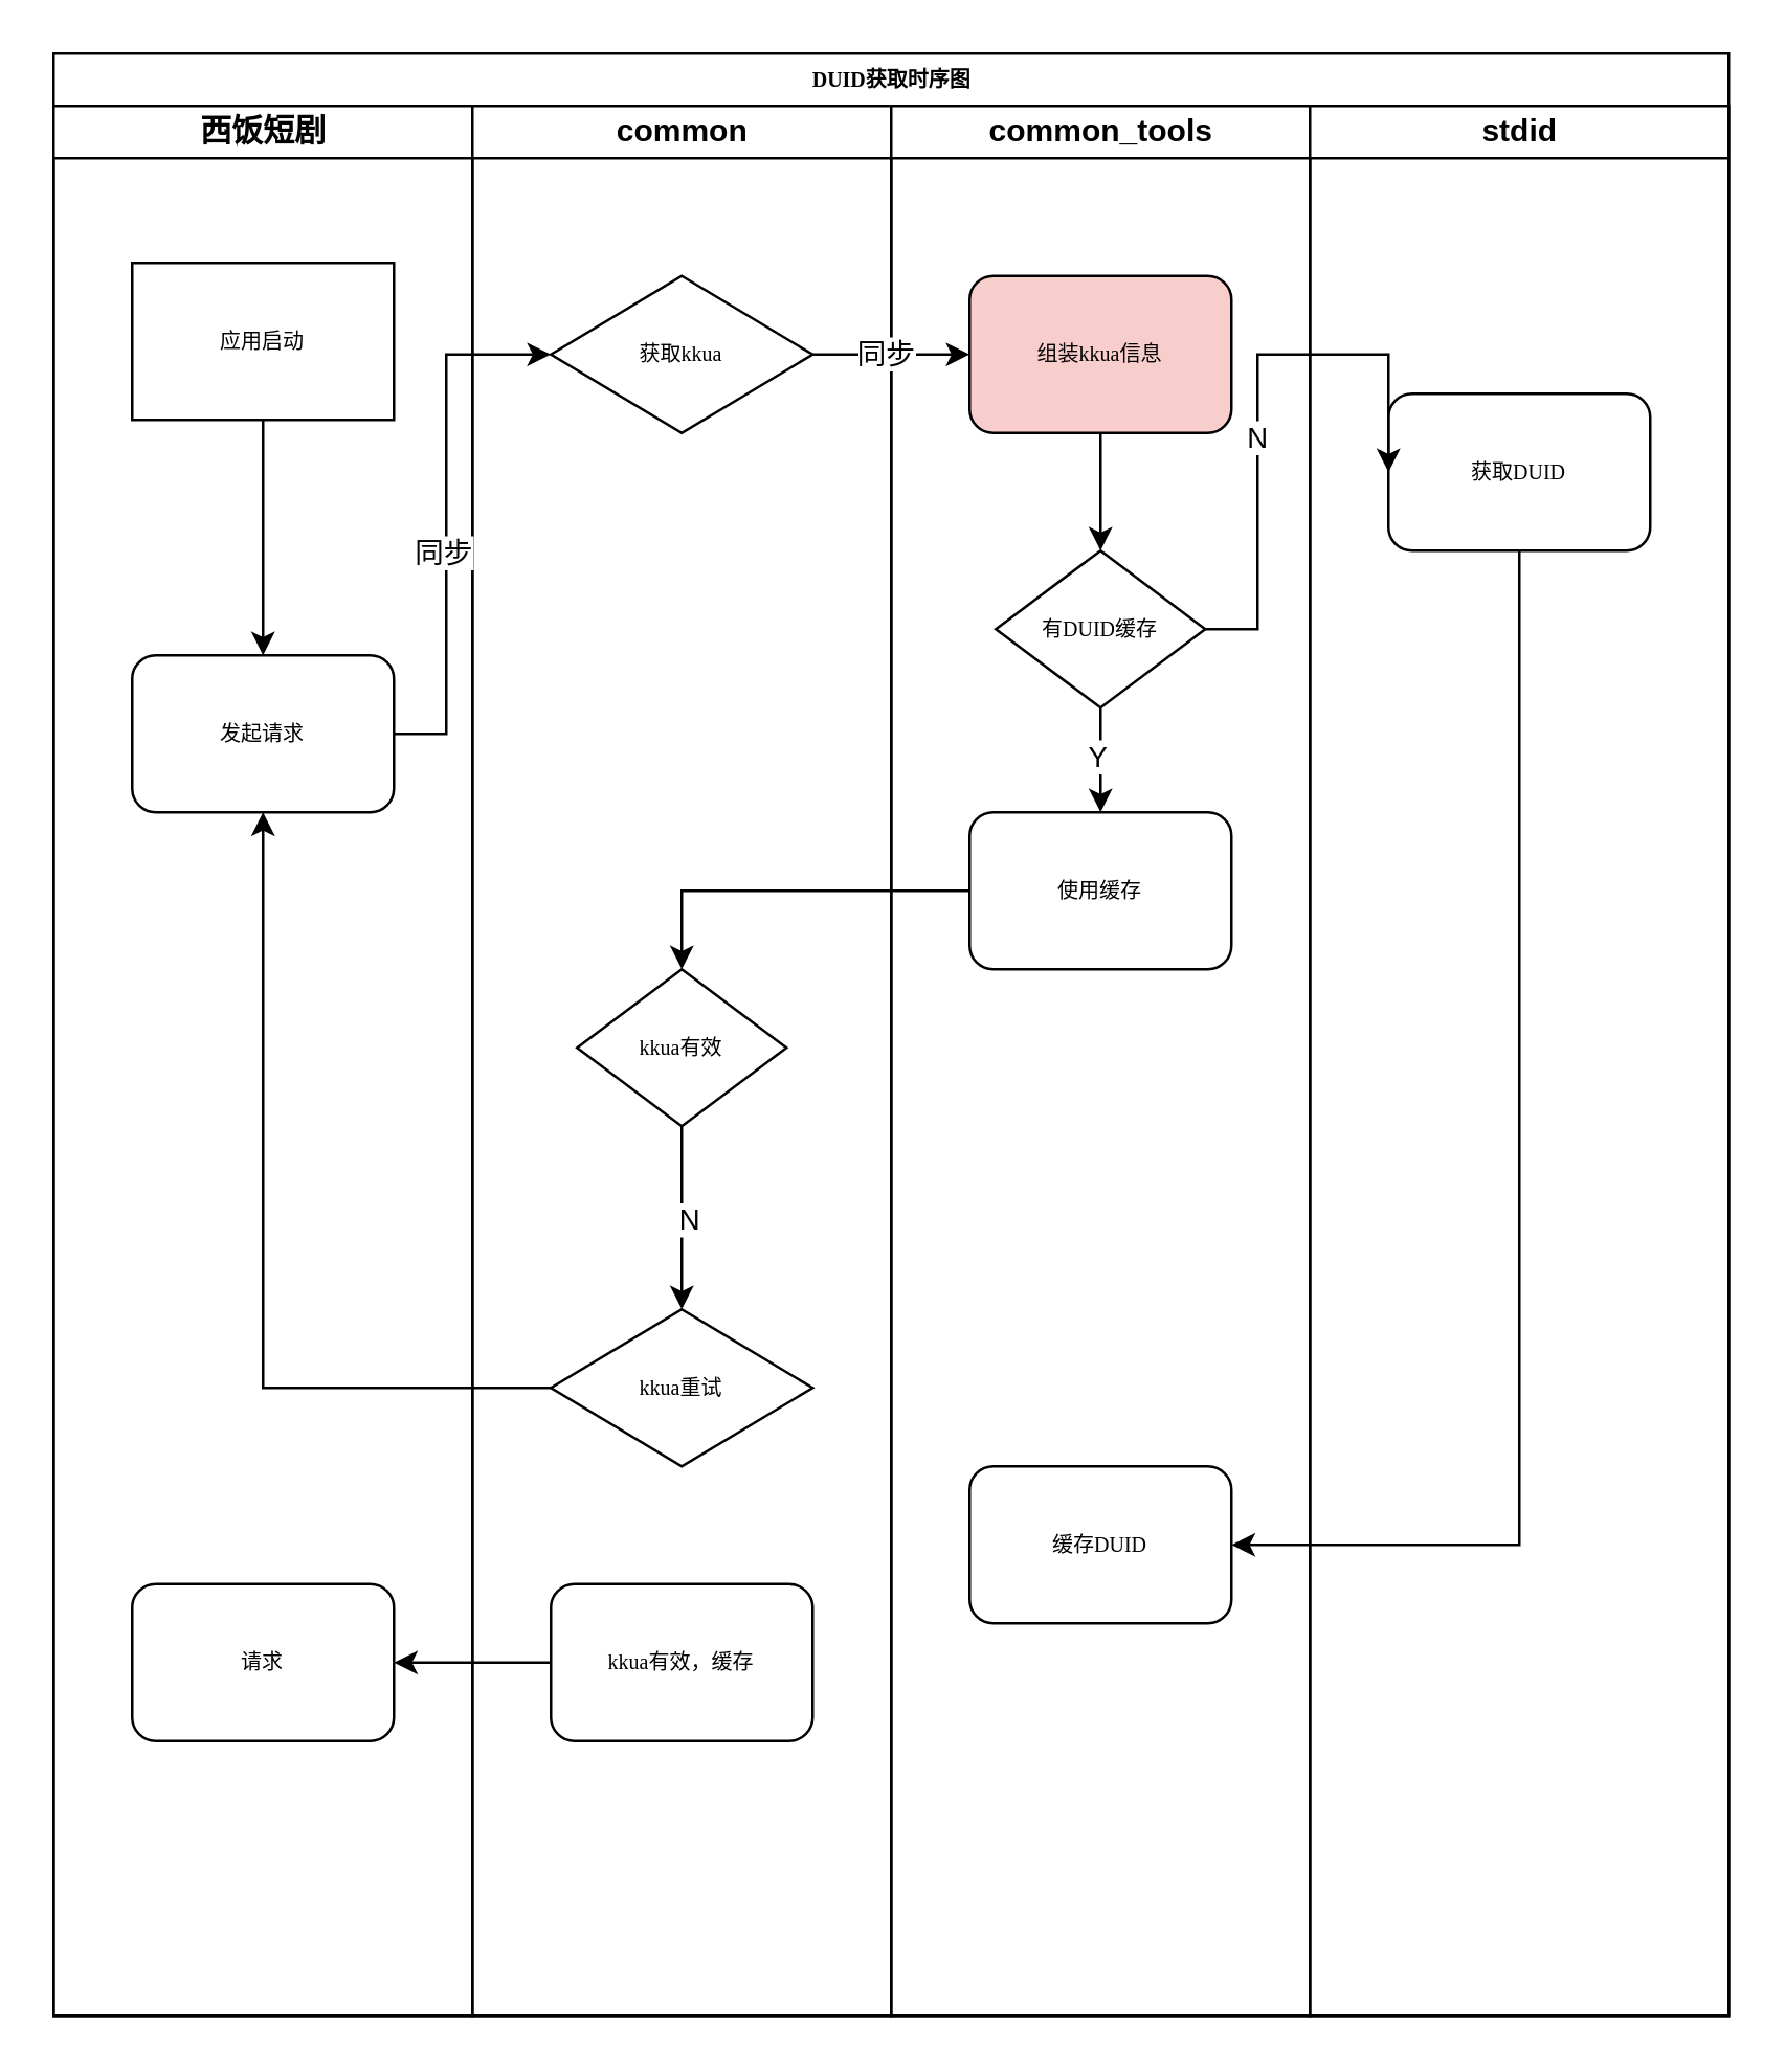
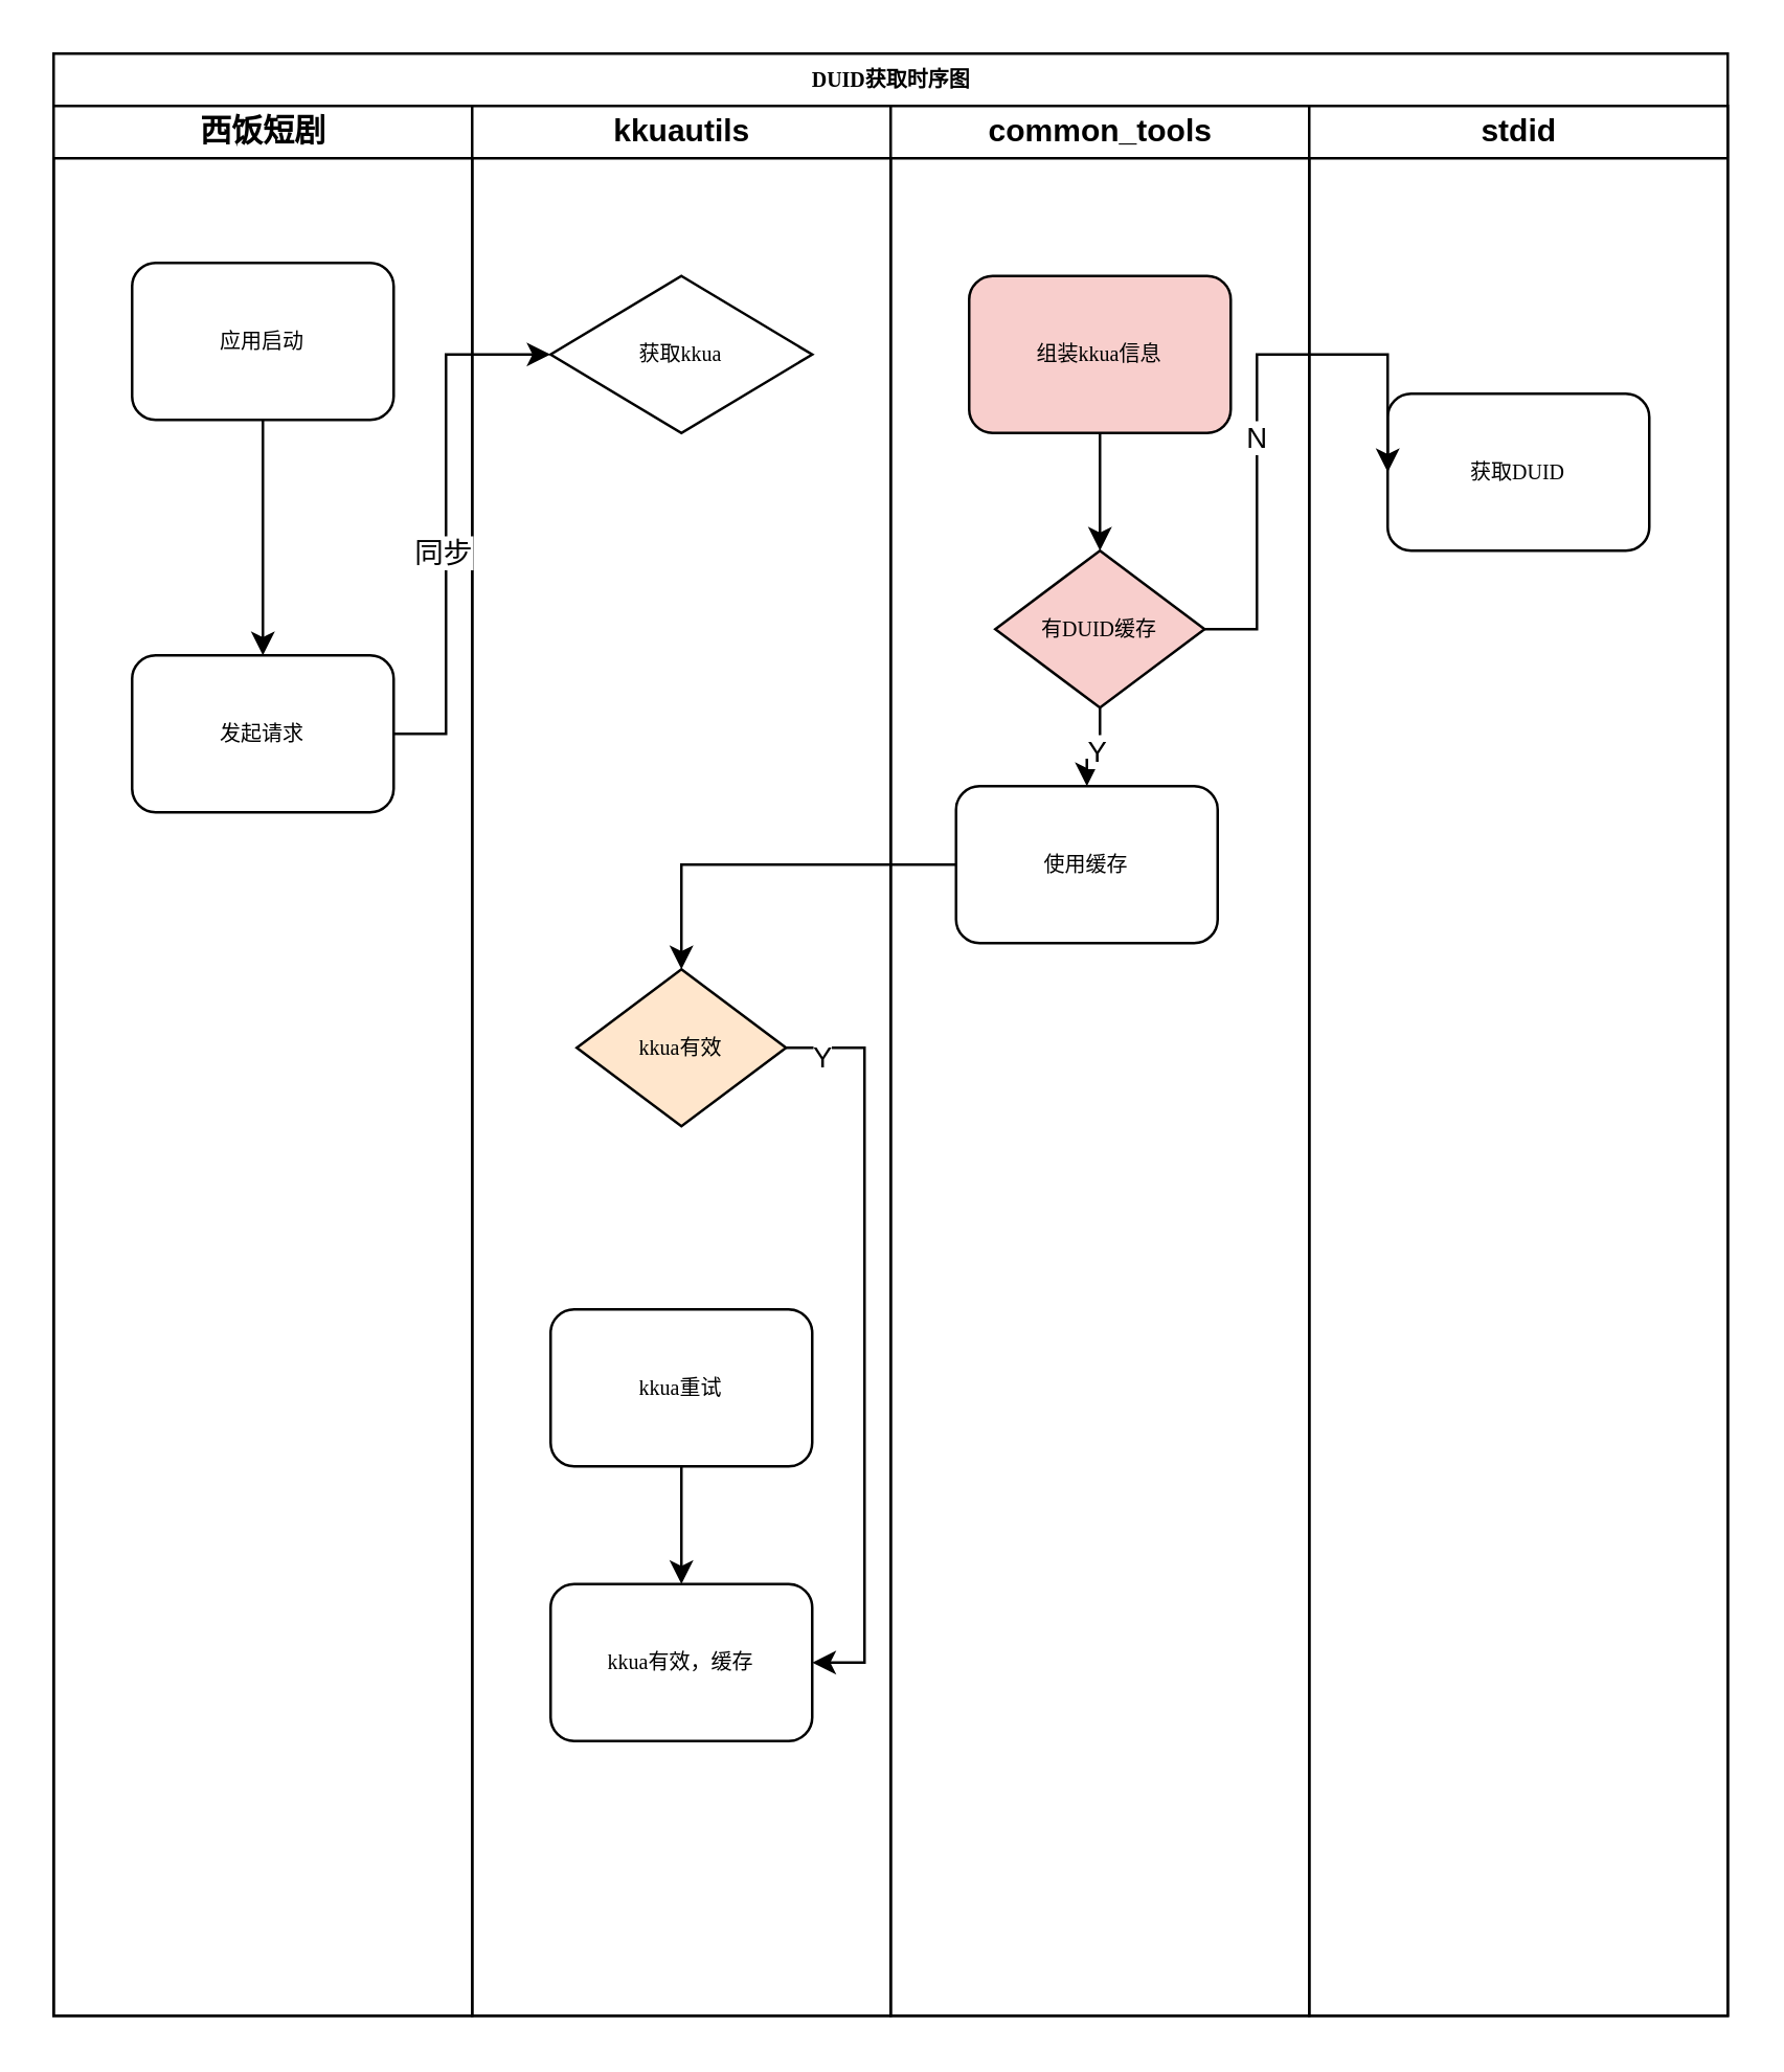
  <mxCell id="0" />
  <mxCell id="1" parent="0" />
  <mxCell id="2" value="DUID获取时序图" style="swimlane;html=1;childLayout=stackLayout;startSize=20;rounded=0;shadow=0;labelBackgroundColor=none;strokeWidth=1;fontFamily=Verdana;fontSize=8;align=center;" parent="1" vertex="1"><mxGeometry x="20" y="20" width="640" height="750" as="geometry" /></mxCell>
  <mxCell id="3" value="西饭短剧" style="swimlane;html=1;startSize=20;" parent="2" vertex="1"><mxGeometry y="20" width="160" height="730" as="geometry" /></mxCell>
  <mxCell id="4" value="发起请求" style="rounded=1;whiteSpace=wrap;html=1;shadow=0;labelBackgroundColor=none;strokeWidth=1;fontFamily=Verdana;fontSize=8;align=center;" parent="3" vertex="1"><mxGeometry x="30" y="210" width="100" height="60" as="geometry" /></mxCell>
- <mxCell id="5" value="请求" style="rounded=1;whiteSpace=wrap;html=1;shadow=0;labelBackgroundColor=none;strokeWidth=1;fontFamily=Verdana;fontSize=8;align=center;" parent="3" vertex="1"><mxGeometry x="30" y="565" width="100" height="60" as="geometry" /></mxCell>
  <mxCell id="6" value="" style="edgeStyle=orthogonalEdgeStyle;rounded=0;orthogonalLoop=1;jettySize=auto;html=1;" edge="1" parent="3" source="7" target="4"><mxGeometry relative="1" as="geometry" /></mxCell>
- <mxCell id="7" value="应用启动" style="whiteSpace=wrap;html=1;shadow=0;labelBackgroundColor=none;strokeWidth=1;fontFamily=Verdana;fontSize=8;align=center;rounded=0;" vertex="1" parent="3"><mxGeometry x="30" y="60" width="100" height="60" as="geometry" /></mxCell>
- <mxCell id="8" value="common" style="swimlane;html=1;startSize=20;" parent="2" vertex="1"><mxGeometry x="160" y="20" width="160" height="730" as="geometry" /></mxCell>
+ <mxCell id="7" value="应用启动" style="rounded=1;whiteSpace=wrap;html=1;shadow=0;labelBackgroundColor=none;strokeWidth=1;fontFamily=Verdana;fontSize=8;align=center;" vertex="1" parent="3"><mxGeometry x="30" y="60" width="100" height="60" as="geometry" /></mxCell>
+ <mxCell id="8" value="kkuautils" style="swimlane;html=1;startSize=20;" parent="2" vertex="1"><mxGeometry x="160" y="20" width="160" height="730" as="geometry" /></mxCell>
  <mxCell id="9" value="获取kkua" style="rhombus;whiteSpace=wrap;html=1;shadow=0;labelBackgroundColor=none;strokeWidth=1;fontFamily=Verdana;fontSize=8;align=center;" parent="8" vertex="1"><mxGeometry x="30" y="65" width="100" height="60" as="geometry" /></mxCell>
- <mxCell id="10" value="" style="edgeStyle=orthogonalEdgeStyle;rounded=0;orthogonalLoop=1;jettySize=auto;html=1;" edge="1" parent="8" source="11" target="4"><mxGeometry relative="1" as="geometry" /></mxCell>
- <mxCell id="11" value="kkua重试" style="rhombus;whiteSpace=wrap;html=1;shadow=0;labelBackgroundColor=none;strokeWidth=1;fontFamily=Verdana;fontSize=8;align=center;" parent="8" vertex="1"><mxGeometry x="30" y="460" width="100" height="60" as="geometry" /></mxCell>
+ <mxCell id="10" value="" style="edgeStyle=orthogonalEdgeStyle;rounded=0;orthogonalLoop=1;jettySize=auto;html=1;" edge="1" parent="8" source="11" target="12"><mxGeometry relative="1" as="geometry" /></mxCell>
+ <mxCell id="11" value="kkua重试" style="rounded=1;whiteSpace=wrap;html=1;shadow=0;labelBackgroundColor=none;strokeWidth=1;fontFamily=Verdana;fontSize=8;align=center;" parent="8" vertex="1"><mxGeometry x="30" y="460" width="100" height="60" as="geometry" /></mxCell>
  <mxCell id="12" value="kkua有效，缓存" style="rounded=1;whiteSpace=wrap;html=1;shadow=0;labelBackgroundColor=none;strokeWidth=1;fontFamily=Verdana;fontSize=8;align=center;" vertex="1" parent="8"><mxGeometry x="30" y="565" width="100" height="60" as="geometry" /></mxCell>
- <mxCell id="13" value="" style="edgeStyle=orthogonalEdgeStyle;rounded=0;orthogonalLoop=1;jettySize=auto;html=1;" edge="1" parent="8" source="17" target="11"><mxGeometry relative="1" as="geometry" /></mxCell>
- <mxCell id="14" value="N" style="edgeLabel;html=1;align=center;verticalAlign=middle;resizable=0;points=[];" vertex="1" connectable="0" parent="13"><mxGeometry y="2" relative="1" as="geometry"><mxPoint as="offset" /></mxGeometry></mxCell>
- <mxCell id="17" value="kkua有效" style="rhombus;whiteSpace=wrap;html=1;rounded=0;shadow=0;labelBackgroundColor=none;strokeWidth=1;fontFamily=Verdana;fontSize=8;align=center;" vertex="1" parent="8"><mxGeometry x="40" y="330" width="80" height="60" as="geometry" /></mxCell>
+ <mxCell id="15" style="edgeStyle=orthogonalEdgeStyle;rounded=0;orthogonalLoop=1;jettySize=auto;html=1;entryX=1;entryY=0.5;entryDx=0;entryDy=0;" edge="1" parent="8" source="17" target="12"><mxGeometry relative="1" as="geometry"><mxPoint x="140" y="600" as="targetPoint" /><Array as="points"><mxPoint x="150" y="360" /><mxPoint x="150" y="595" /></Array></mxGeometry></mxCell>
+ <mxCell id="16" value="Y" style="edgeLabel;html=1;align=center;verticalAlign=middle;resizable=0;points=[];" vertex="1" connectable="0" parent="15"><mxGeometry x="-0.909" y="-3" relative="1" as="geometry"><mxPoint as="offset" /></mxGeometry></mxCell>
+ <mxCell id="17" value="kkua有效" style="rhombus;whiteSpace=wrap;html=1;rounded=0;shadow=0;labelBackgroundColor=none;strokeWidth=1;fontFamily=Verdana;fontSize=8;align=center;fillColor=#ffe6cc;" vertex="1" parent="8"><mxGeometry x="40" y="330" width="80" height="60" as="geometry" /></mxCell>
  <mxCell id="18" value="common_tools" style="swimlane;html=1;startSize=20;" parent="2" vertex="1"><mxGeometry x="320" y="20" width="160" height="730" as="geometry" /></mxCell>
  <mxCell id="19" value="" style="edgeStyle=orthogonalEdgeStyle;rounded=0;orthogonalLoop=1;jettySize=auto;html=1;" edge="1" parent="18" source="20" target="24"><mxGeometry relative="1" as="geometry" /></mxCell>
  <mxCell id="20" value="组装kkua信息" style="rounded=1;whiteSpace=wrap;html=1;shadow=0;labelBackgroundColor=none;strokeWidth=1;fontFamily=Verdana;fontSize=8;align=center;fillColor=#f8cecc;" vertex="1" parent="18"><mxGeometry x="30" y="65" width="100" height="60" as="geometry" /></mxCell>
- <mxCell id="21" value="使用缓存" style="rounded=1;whiteSpace=wrap;html=1;shadow=0;labelBackgroundColor=none;strokeWidth=1;fontFamily=Verdana;fontSize=8;align=center;" vertex="1" parent="18"><mxGeometry x="30" y="270" width="100" height="60" as="geometry" /></mxCell>
+ <mxCell id="21" value="使用缓存" style="rounded=1;whiteSpace=wrap;html=1;shadow=0;labelBackgroundColor=none;strokeWidth=1;fontFamily=Verdana;fontSize=8;align=center;" vertex="1" parent="18"><mxGeometry x="25" y="260" width="100" height="60" as="geometry" /></mxCell>
  <mxCell id="22" style="edgeStyle=orthogonalEdgeStyle;rounded=0;orthogonalLoop=1;jettySize=auto;html=1;entryX=0.5;entryY=0;entryDx=0;entryDy=0;" edge="1" parent="18" source="24" target="21"><mxGeometry relative="1" as="geometry" /></mxCell>
  <mxCell id="23" value="Y" style="edgeLabel;html=1;align=center;verticalAlign=middle;resizable=0;points=[];" vertex="1" connectable="0" parent="22"><mxGeometry x="-0.1" y="-2" relative="1" as="geometry"><mxPoint as="offset" /></mxGeometry></mxCell>
- <mxCell id="24" value="有DUID缓存" style="rhombus;whiteSpace=wrap;html=1;rounded=0;shadow=0;labelBackgroundColor=none;strokeWidth=1;fontFamily=Verdana;fontSize=8;align=center;" vertex="1" parent="18"><mxGeometry x="40" y="170" width="80" height="60" as="geometry" /></mxCell>
- <mxCell id="25" value="缓存DUID" style="rounded=1;whiteSpace=wrap;html=1;shadow=0;labelBackgroundColor=none;strokeWidth=1;fontFamily=Verdana;fontSize=8;align=center;" vertex="1" parent="18"><mxGeometry x="30" y="520" width="100" height="60" as="geometry" /></mxCell>
+ <mxCell id="24" value="有DUID缓存" style="rhombus;whiteSpace=wrap;html=1;rounded=0;shadow=0;labelBackgroundColor=none;strokeWidth=1;fontFamily=Verdana;fontSize=8;align=center;fillColor=#f8cecc;" vertex="1" parent="18"><mxGeometry x="40" y="170" width="80" height="60" as="geometry" /></mxCell>
  <mxCell id="26" value="stdid" style="swimlane;html=1;startSize=20;" parent="2" vertex="1"><mxGeometry x="480" y="20" width="160" height="730" as="geometry" /></mxCell>
  <mxCell id="27" value="获取DUID" style="rounded=1;whiteSpace=wrap;html=1;shadow=0;labelBackgroundColor=none;strokeWidth=1;fontFamily=Verdana;fontSize=8;align=center;" vertex="1" parent="26"><mxGeometry x="30" y="110" width="100" height="60" as="geometry" /></mxCell>
- <mxCell id="28" value="" style="edgeStyle=orthogonalEdgeStyle;rounded=0;orthogonalLoop=1;jettySize=auto;html=1;" edge="1" parent="2" source="9" target="20"><mxGeometry relative="1" as="geometry" /></mxCell>
- <mxCell id="29" value="同步" style="edgeLabel;html=1;align=center;verticalAlign=middle;resizable=0;points=[];" vertex="1" connectable="0" parent="28"><mxGeometry x="-0.1" y="1" relative="1" as="geometry"><mxPoint as="offset" /></mxGeometry></mxCell>
  <mxCell id="30" style="edgeStyle=orthogonalEdgeStyle;rounded=0;orthogonalLoop=1;jettySize=auto;html=1;entryX=0;entryY=0.5;entryDx=0;entryDy=0;" edge="1" parent="2" source="4" target="9"><mxGeometry relative="1" as="geometry"><Array as="points"><mxPoint x="150" y="260" /><mxPoint x="150" y="115" /></Array></mxGeometry></mxCell>
  <mxCell id="31" value="同步" style="edgeLabel;html=1;align=center;verticalAlign=middle;resizable=0;points=[];" vertex="1" connectable="0" parent="30"><mxGeometry x="-0.122" y="2" relative="1" as="geometry"><mxPoint as="offset" /></mxGeometry></mxCell>
  <mxCell id="32" style="edgeStyle=orthogonalEdgeStyle;rounded=0;orthogonalLoop=1;jettySize=auto;html=1;entryX=0;entryY=0.5;entryDx=0;entryDy=0;" edge="1" parent="2" source="24" target="27"><mxGeometry relative="1" as="geometry"><Array as="points"><mxPoint x="460" y="220" /><mxPoint x="460" y="115" /></Array></mxGeometry></mxCell>
  <mxCell id="33" value="N" style="edgeLabel;html=1;align=center;verticalAlign=middle;resizable=0;points=[];" vertex="1" connectable="0" parent="32"><mxGeometry x="-0.144" y="1" relative="1" as="geometry"><mxPoint as="offset" /></mxGeometry></mxCell>
- <mxCell id="34" style="edgeStyle=orthogonalEdgeStyle;rounded=0;orthogonalLoop=1;jettySize=auto;html=1;entryX=1;entryY=0.5;entryDx=0;entryDy=0;" edge="1" parent="2" source="27" target="25"><mxGeometry relative="1" as="geometry"><Array as="points"><mxPoint x="560" y="570" /></Array></mxGeometry></mxCell>
  <mxCell id="35" style="edgeStyle=orthogonalEdgeStyle;rounded=0;orthogonalLoop=1;jettySize=auto;html=1;entryX=0.5;entryY=0;entryDx=0;entryDy=0;" edge="1" parent="2" source="21" target="17"><mxGeometry relative="1" as="geometry" /></mxCell>
- <mxCell id="36" value="" style="edgeStyle=orthogonalEdgeStyle;rounded=0;orthogonalLoop=1;jettySize=auto;html=1;" edge="1" parent="2" source="12" target="5"><mxGeometry relative="1" as="geometry" /></mxCell>
